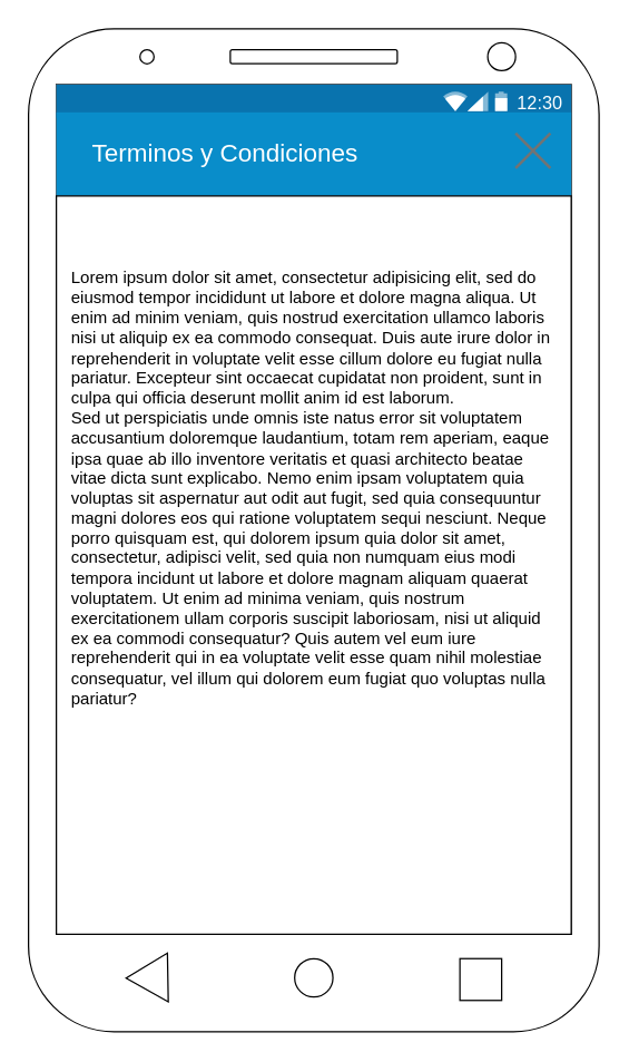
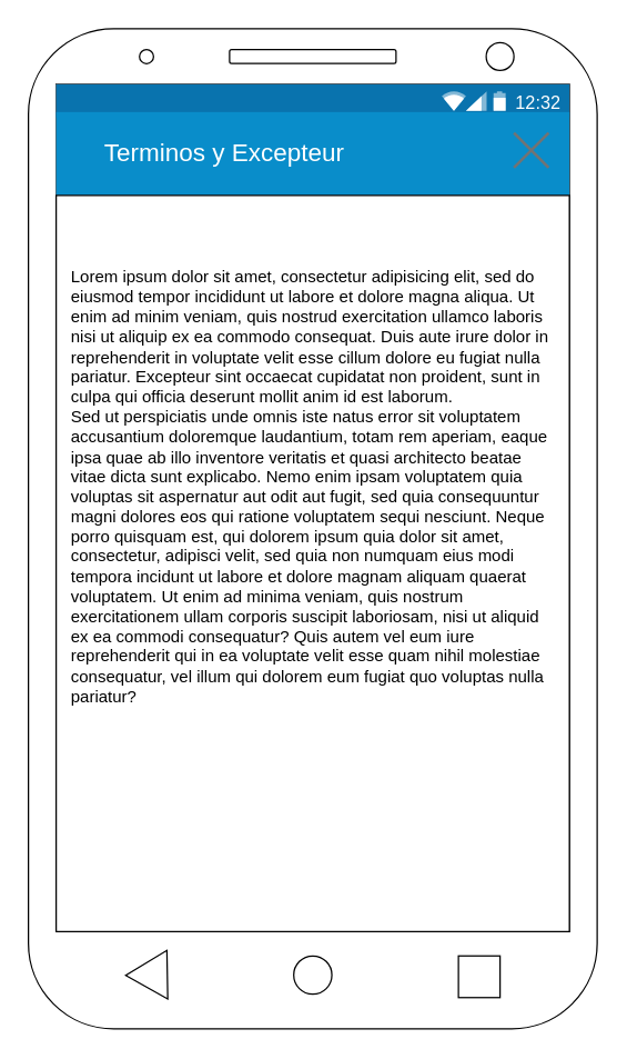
  <mxCell id="0" />
  <mxCell id="1" parent="0" />
  <mxCell id="2" value="" style="rounded=1;whiteSpace=wrap;html=1;" parent="1" vertex="1"><mxGeometry x="20" y="20" width="410" height="720" as="geometry" /></mxCell>
  <mxCell id="3" value="" style="rounded=0;whiteSpace=wrap;html=1;" parent="1" vertex="1"><mxGeometry x="40" y="60" width="370" height="610" as="geometry" /></mxCell>
  <mxCell id="4" value="" style="shape=rect;fillColor=#eeeeee;strokeColor=none;" vertex="1" parent="1"><mxGeometry x="40" y="60" width="370" height="610" as="geometry" /></mxCell>
  <mxCell id="5" value="" style="ellipse;whiteSpace=wrap;html=1;aspect=fixed;" parent="1" vertex="1"><mxGeometry x="211.25" y="687.5" width="27.5" height="27.5" as="geometry" /></mxCell>
  <mxCell id="6" value="" style="triangle;whiteSpace=wrap;html=1;rotation=-181;" parent="1" vertex="1"><mxGeometry x="90.13" y="683.75" width="30" height="35" as="geometry" /></mxCell>
  <mxCell id="7" value="" style="whiteSpace=wrap;html=1;aspect=fixed;" parent="1" vertex="1"><mxGeometry x="330" y="687.5" width="30" height="30" as="geometry" /></mxCell>
  <mxCell id="8" value="" style="ellipse;whiteSpace=wrap;html=1;aspect=fixed;" parent="1" vertex="1"><mxGeometry x="350" y="30" width="20" height="20" as="geometry" /></mxCell>
  <mxCell id="9" value="" style="ellipse;whiteSpace=wrap;html=1;aspect=fixed;" parent="1" vertex="1"><mxGeometry x="100.07" y="35" width="10.13" height="10.13" as="geometry" /></mxCell>
  <mxCell id="10" value="" style="rounded=1;whiteSpace=wrap;html=1;" parent="1" vertex="1"><mxGeometry x="165" y="35" width="120" height="10" as="geometry" /></mxCell>
- <mxCell id="11" value="12:30" style="dashed=0;align=center;fontSize=12;shape=rect;align=right;fillColor=#0973AE;strokeColor=none;fontColor=#FFFFFF;spacingRight=4;spacingTop=1;fontStyle=0;fontSize=13;resizeWidth=1;" vertex="1" parent="1"><mxGeometry x="40" y="60" width="370" height="24" as="geometry" /></mxCell>
+ <mxCell id="11" value="12:32" style="dashed=0;align=center;fontSize=12;shape=rect;align=right;fillColor=#0973AE;strokeColor=none;fontColor=#FFFFFF;spacingRight=4;spacingTop=1;fontStyle=0;fontSize=13;resizeWidth=1;" vertex="1" parent="1"><mxGeometry x="40" y="60" width="370" height="24" as="geometry" /></mxCell>
  <mxCell id="12" value="" style="dashed=0;html=1;shape=mxgraph.gmdl.top_bar;fillColor=#0973AE;strokeColor=none;" vertex="1" parent="11"><mxGeometry x="1" y="0.5" width="46" height="14" relative="1" as="geometry"><mxPoint x="-92" y="-7" as="offset" /></mxGeometry></mxCell>
  <mxCell id="13" value="" style="dashed=0;align=center;fontSize=12;shape=rect;strokeColor=none;fillColor=#098DCA;resizeWidth=1;" vertex="1" parent="1"><mxGeometry x="40" y="80" width="370" height="60" as="geometry"><mxPoint x="-460" y="-100" as="offset" /></mxGeometry></mxCell>
  <mxCell id="14" value="" style="dashed=0;aspect=fixed;verticalLabelPosition=bottom;verticalAlign=top;align=center;shape=mxgraph.gmdl.x;strokeColor=#737373;fillColor=#737373;shadow=0;strokeWidth=2;" vertex="1" parent="1"><mxGeometry x="370" y="95" width="25" height="25" as="geometry" /></mxCell>
- <mxCell id="15" value="&lt;font style=&quot;font-size: 18px&quot; color=&quot;#FFFFFF&quot;&gt;Terminos y Condiciones&lt;/font&gt;" style="text;html=1;strokeColor=none;fillColor=none;align=center;verticalAlign=middle;whiteSpace=wrap;rounded=0;" vertex="1" parent="1"><mxGeometry x="49" y="100" width="224.87" height="20" as="geometry" /></mxCell>
+ <mxCell id="15" value="&lt;font style=&quot;font-size: 18px&quot; color=&quot;#FFFFFF&quot;&gt;Terminos y Excepteur&lt;/font&gt;" style="text;html=1;strokeColor=none;fillColor=none;align=center;verticalAlign=middle;whiteSpace=wrap;rounded=0;" vertex="1" parent="1"><mxGeometry x="49" y="100" width="224.87" height="20" as="geometry" /></mxCell>
  <mxCell id="16" value="" style="rounded=0;whiteSpace=wrap;html=1;strokeColor=#000000;" vertex="1" parent="1"><mxGeometry x="40" y="140" width="370" height="530" as="geometry" /></mxCell>
  <mxCell id="17" value="Lorem ipsum dolor sit amet, consectetur adipisicing elit, sed do eiusmod tempor incididunt ut labore et dolore magna aliqua. Ut enim ad minim veniam, quis nostrud exercitation ullamco laboris nisi ut aliquip ex ea commodo consequat. Duis aute irure dolor in reprehenderit in voluptate velit esse cillum dolore eu fugiat nulla pariatur. Excepteur sint occaecat cupidatat non proident, sunt in culpa qui officia deserunt mollit anim id est laborum.&#10;Sed ut perspiciatis unde omnis iste natus error sit voluptatem accusantium doloremque laudantium, totam rem aperiam, eaque ipsa quae ab illo inventore veritatis et quasi architecto beatae vitae dicta sunt explicabo. Nemo enim ipsam voluptatem quia voluptas sit aspernatur aut odit aut fugit, sed quia consequuntur magni dolores eos qui ratione voluptatem sequi nesciunt. Neque porro quisquam est, qui dolorem ipsum quia dolor sit amet, consectetur, adipisci velit, sed quia non numquam eius modi tempora incidunt ut labore et dolore magnam aliquam quaerat voluptatem. Ut enim ad minima veniam, quis nostrum exercitationem ullam corporis suscipit laboriosam, nisi ut aliquid ex ea commodi consequatur? Quis autem vel eum iure reprehenderit qui in ea voluptate velit esse quam nihil molestiae consequatur, vel illum qui dolorem eum fugiat quo voluptas nulla pariatur?" style="text;spacingTop=-5;whiteSpace=wrap;html=1;align=left;fontSize=12;fontFamily=Helvetica;fillColor=none;strokeColor=none;" vertex="1" parent="1"><mxGeometry x="49" y="190" width="351" height="470" as="geometry" /></mxCell>
